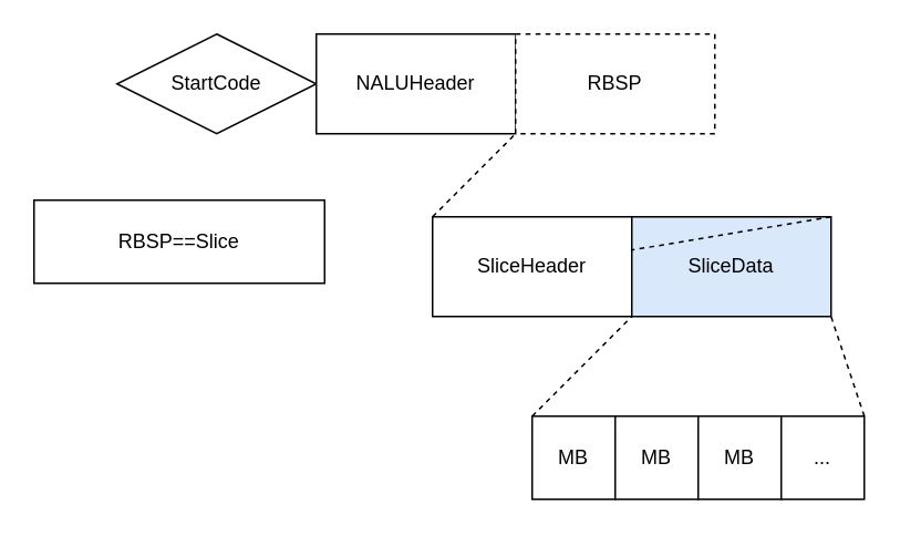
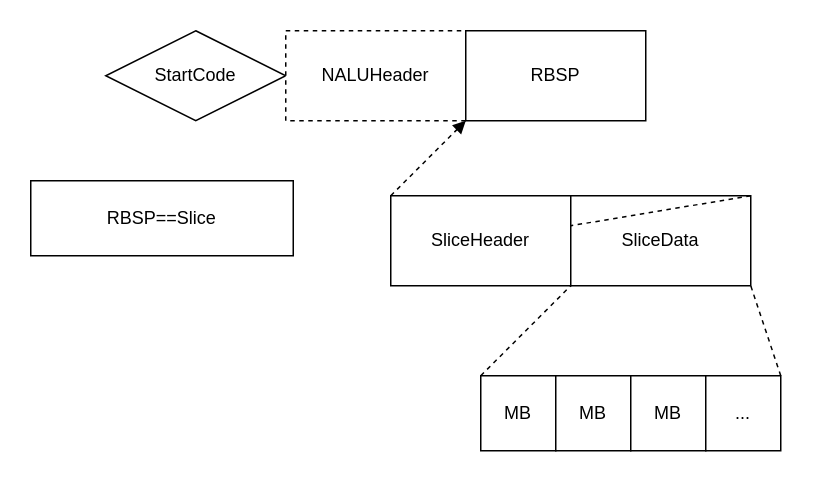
  <mxCell id="0" />
  <mxCell id="1" parent="0" />
  <mxCell id="2" value="StartCode" style="rhombus;whiteSpace=wrap;html=1;" vertex="1" parent="1"><mxGeometry x="70" y="20" width="120" height="60" as="geometry" /></mxCell>
- <mxCell id="3" value="NALUHeader" style="rounded=0;whiteSpace=wrap;html=1;" vertex="1" parent="1"><mxGeometry x="190" y="20" width="120" height="60" as="geometry" /></mxCell>
- <mxCell id="4" value="RBSP" style="rounded=0;whiteSpace=wrap;html=1;dashed=1;" vertex="1" parent="1"><mxGeometry x="310" y="20" width="120" height="60" as="geometry" /></mxCell>
+ <mxCell id="3" value="NALUHeader" style="rounded=0;whiteSpace=wrap;html=1;dashed=1;" vertex="1" parent="1"><mxGeometry x="190" y="20" width="120" height="60" as="geometry" /></mxCell>
+ <mxCell id="4" value="RBSP" style="rounded=0;whiteSpace=wrap;html=1;" vertex="1" parent="1"><mxGeometry x="310" y="20" width="120" height="60" as="geometry" /></mxCell>
  <mxCell id="5" value="RBSP==Slice" style="rounded=0;whiteSpace=wrap;html=1;" vertex="1" parent="1"><mxGeometry x="20" y="120" width="175" height="50" as="geometry" /></mxCell>
  <mxCell id="6" value="SliceHeader" style="rounded=0;whiteSpace=wrap;html=1;" vertex="1" parent="1"><mxGeometry x="260" y="130" width="120" height="60" as="geometry" /></mxCell>
- <mxCell id="7" value="SliceData" style="rounded=0;whiteSpace=wrap;html=1;fillColor=#dae8fc;" vertex="1" parent="1"><mxGeometry x="380" y="130" width="120" height="60" as="geometry" /></mxCell>
- <mxCell id="8" value="" style="endArrow=none;dashed=1;html=1;entryX=0;entryY=1;entryDx=0;entryDy=0;exitX=0;exitY=0;exitDx=0;exitDy=0;" edge="1" parent="1" source="6" target="4"><mxGeometry width="50" height="50" relative="1" as="geometry"><mxPoint x="300" y="130" as="sourcePoint" /><mxPoint x="350" y="80" as="targetPoint" /></mxGeometry></mxCell>
+ <mxCell id="7" value="SliceData" style="rounded=0;whiteSpace=wrap;html=1;" vertex="1" parent="1"><mxGeometry x="380" y="130" width="120" height="60" as="geometry" /></mxCell>
+ <mxCell id="8" value="" style="endArrow=block;dashed=1;html=1;entryX=0;entryY=1;entryDx=0;entryDy=0;exitX=0;exitY=0;exitDx=0;exitDy=0;" edge="1" parent="1" source="6" target="4"><mxGeometry width="50" height="50" relative="1" as="geometry"><mxPoint x="300" y="130" as="sourcePoint" /><mxPoint x="350" y="80" as="targetPoint" /></mxGeometry></mxCell>
  <mxCell id="9" value="" style="endArrow=none;dashed=1;html=1;exitX=1;exitY=0;exitDx=0;exitDy=0;" edge="1" parent="1" source="7" target="6"><mxGeometry width="50" height="50" relative="1" as="geometry"><mxPoint x="290" y="250" as="sourcePoint" /><mxPoint x="340" y="200" as="targetPoint" /></mxGeometry></mxCell>
  <mxCell id="10" value="MB" style="whiteSpace=wrap;html=1;aspect=fixed;" vertex="1" parent="1"><mxGeometry x="320" y="250" width="50" height="50" as="geometry" /></mxCell>
  <mxCell id="11" value="MB" style="whiteSpace=wrap;html=1;aspect=fixed;" vertex="1" parent="1"><mxGeometry x="370" y="250" width="50" height="50" as="geometry" /></mxCell>
  <mxCell id="12" value="MB" style="whiteSpace=wrap;html=1;aspect=fixed;" vertex="1" parent="1"><mxGeometry x="420" y="250" width="50" height="50" as="geometry" /></mxCell>
  <mxCell id="13" value="...&lt;br&gt;" style="whiteSpace=wrap;html=1;aspect=fixed;" vertex="1" parent="1"><mxGeometry x="470" y="250" width="50" height="50" as="geometry" /></mxCell>
  <mxCell id="14" value="" style="endArrow=none;dashed=1;html=1;entryX=0;entryY=1;entryDx=0;entryDy=0;exitX=0;exitY=0;exitDx=0;exitDy=0;" edge="1" parent="1" source="10"><mxGeometry width="50" height="50" relative="1" as="geometry"><mxPoint x="330" y="240" as="sourcePoint" /><mxPoint x="380" y="190" as="targetPoint" /></mxGeometry></mxCell>
  <mxCell id="15" value="" style="endArrow=none;dashed=1;html=1;entryX=1;entryY=1;entryDx=0;entryDy=0;exitX=1;exitY=0;exitDx=0;exitDy=0;" edge="1" parent="1" source="13" target="7"><mxGeometry width="50" height="50" relative="1" as="geometry"><mxPoint x="520" y="240" as="sourcePoint" /><mxPoint x="390" y="200" as="targetPoint" /></mxGeometry></mxCell>
